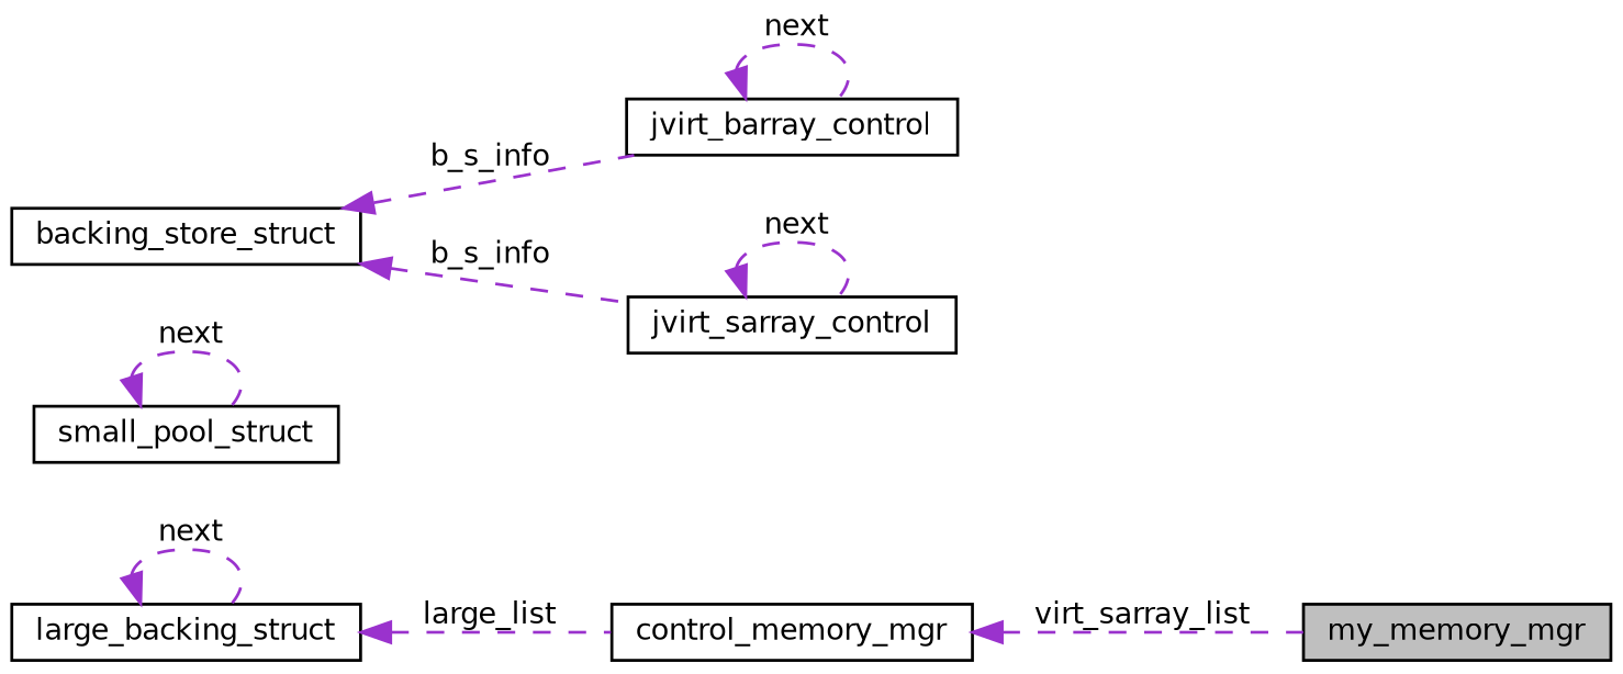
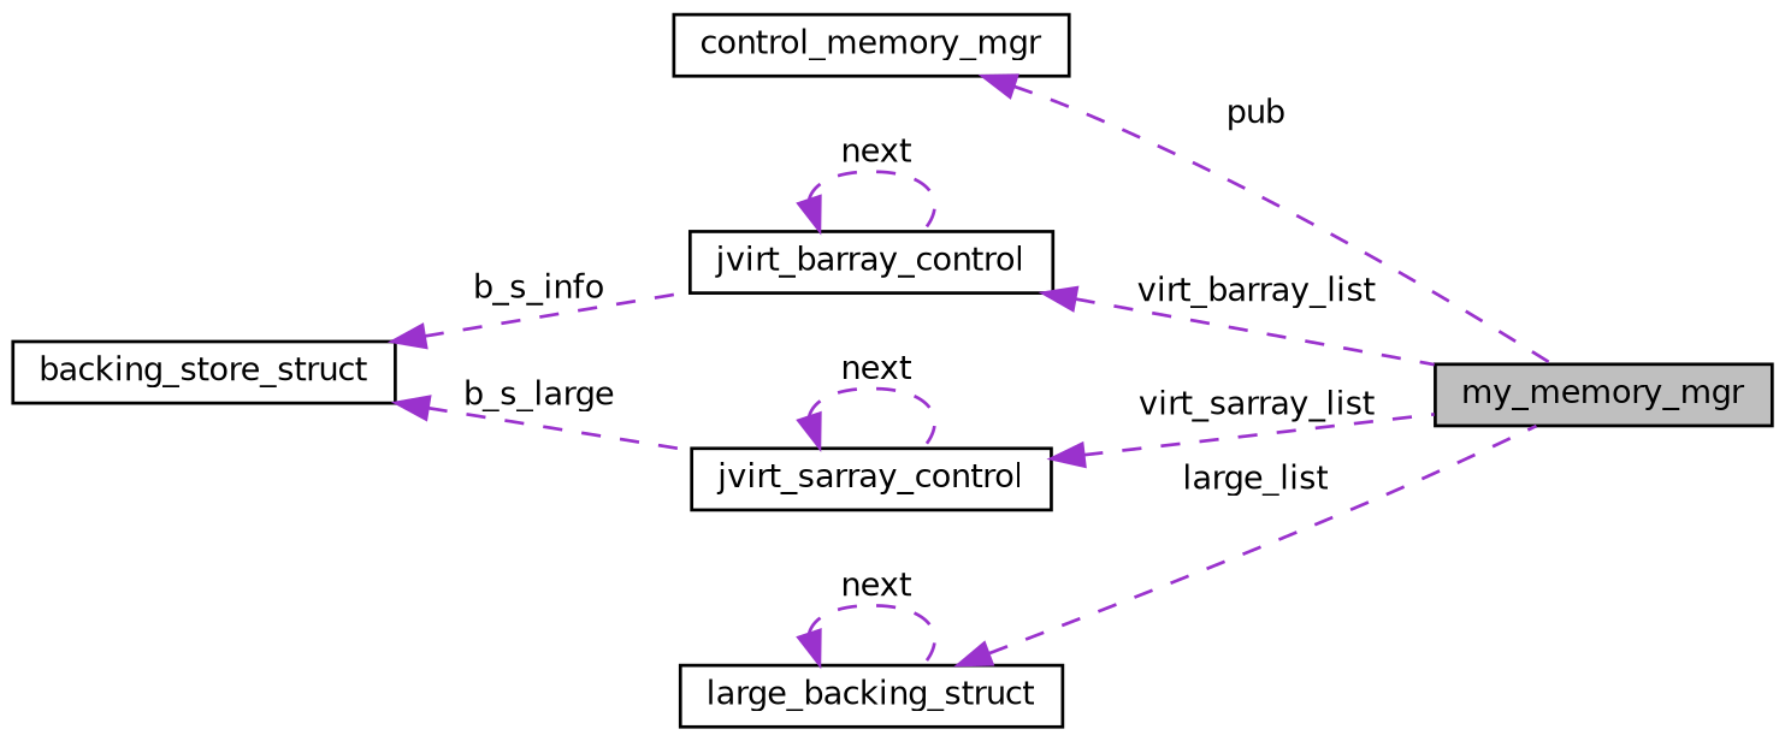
  digraph {
    rankdir=LR
    node [color=black fillcolor=white fontname=Helvetica fontsize=10 shape=record style=filled]
    edge [color=darkorchid3 dir=back fontname=Helvetica fontsize=10 labelfontname=Helvetica labelfontsize=10 style=dashed]
    n1 [fillcolor=grey75 fontcolor=black height=0.2 label=my_memory_mgr width=0.4]
    n2 [height=0.2 label=control_memory_mgr width=0.4]
-   n3 [height=0.2 label=small_pool_struct width=0.4]
    n4 [height=0.2 label=jvirt_barray_control width=0.4]
    n5 [height=0.2 label=backing_store_struct width=0.4]
    n6 [height=0.2 label=jvirt_sarray_control width=0.4]
    n7 [height=0.2 label=large_backing_struct width=0.4]
-   n2 -> n1 [label=" virt_sarray_list"]
-   n3 -> n3 [label=" next"]
+   n2 -> n1 [label=" pub"]
+   n4 -> n1 [label=" virt_barray_list"]
    n4 -> n4 [label=" next"]
    n5 -> n4 [label=" b_s_info"]
-   n5 -> n6 [label=" b_s_info"]
+   n5 -> n6 [label=" b_s_large"]
+   n6 -> n1 [label=" virt_sarray_list"]
    n6 -> n6 [label=" next"]
-   n7 -> n2 [label=" large_list"]
+   n7 -> n1 [label=" large_list"]
    n7 -> n7 [label=" next"]
  }
